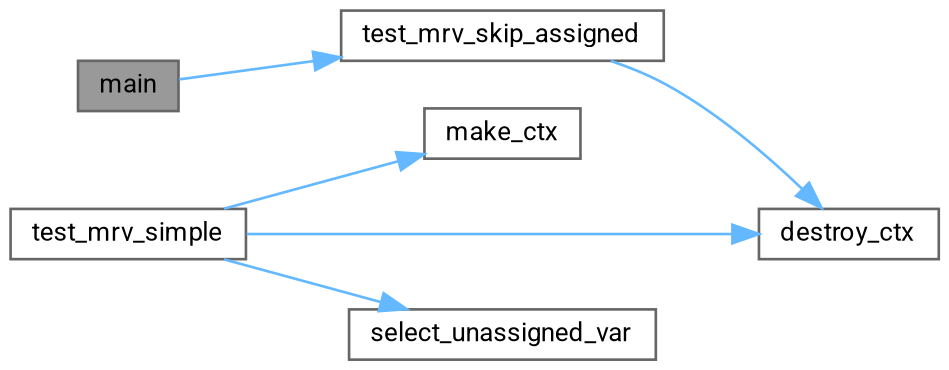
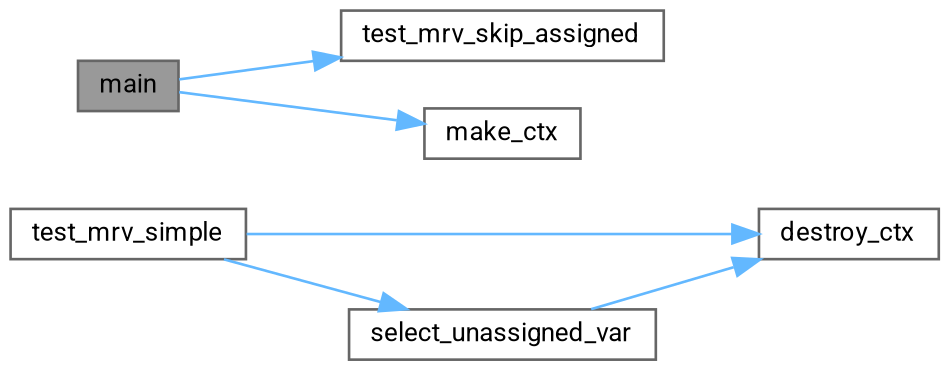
  digraph {
    rankdir=LR
    node [color=grey40 fillcolor=white fontname=Roboto fontsize=10 shape=box style=filled]
    edge [color=steelblue1 fontname=Roboto fontsize=10 labelfontname=Roboto labelfontsize=10 style=solid]
    n1 [color=gray40 fillcolor=grey60 fontcolor=black height=0.2 label=main width=0.4]
    n2 [height=0.2 label=test_mrv_skip_assigned width=0.4]
    n3 [height=0.2 label=test_mrv_simple width=0.4]
    n4 [height=0.2 label=destroy_ctx width=0.4]
    n5 [height=0.2 label=make_ctx width=0.4]
    n6 [height=0.2 label=select_unassigned_var width=0.4]
    n1 -> n2
-   n2 -> n4
+   n6 -> n4
    n3 -> n4
-   n3 -> n5
+   n1 -> n5
    n3 -> n6
  }
